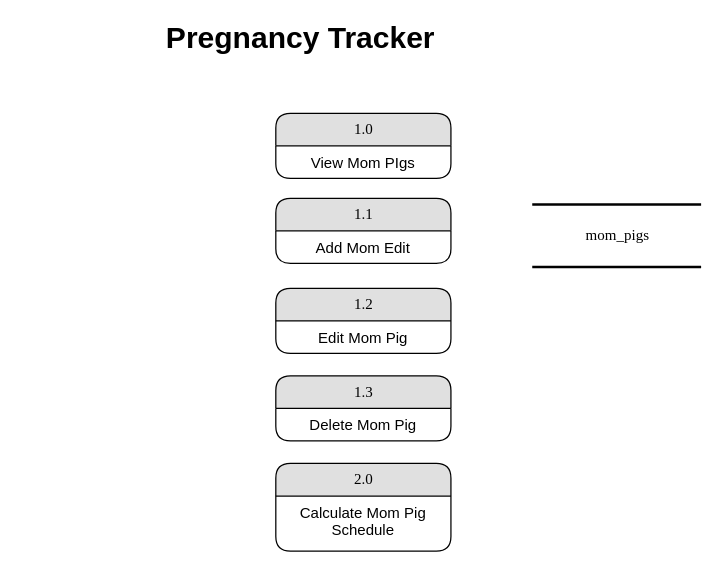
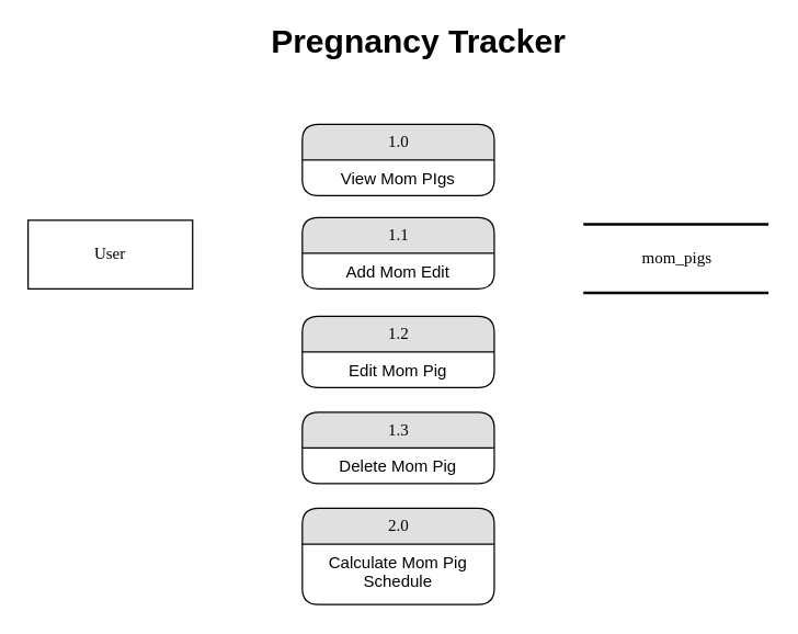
  <mxCell id="0" />
  <mxCell id="1" parent="0" />
+ <mxCell id="2" value="User" style="whiteSpace=wrap;html=1;rounded=0;shadow=0;comic=0;labelBackgroundColor=none;strokeWidth=1;fontFamily=Verdana;fontSize=12;align=center;" vertex="1" parent="1"><mxGeometry x="20" y="160" width="120" height="50" as="geometry" /></mxCell>
  <mxCell id="3" value="mom_pigs" style="html=1;rounded=0;shadow=0;comic=0;labelBackgroundColor=none;strokeWidth=2;fontFamily=Verdana;fontSize=12;align=center;shape=mxgraph.ios7ui.horLines;" vertex="1" parent="1"><mxGeometry x="425" y="163" width="135" height="50" as="geometry" /></mxCell>
  <mxCell id="4" value="1.1" style="swimlane;html=1;fontStyle=0;childLayout=stackLayout;horizontal=1;startSize=26;fillColor=#e0e0e0;horizontalStack=0;resizeParent=1;resizeLast=0;collapsible=1;marginBottom=0;swimlaneFillColor=#ffffff;align=center;rounded=1;shadow=0;comic=0;labelBackgroundColor=none;strokeWidth=1;fontFamily=Verdana;fontSize=12" vertex="1" parent="1"><mxGeometry x="220" y="158" width="140" height="52" as="geometry" /></mxCell>
  <mxCell id="5" value="Add Mom Edit" style="text;html=1;strokeColor=none;fillColor=none;spacingLeft=4;spacingRight=4;whiteSpace=wrap;overflow=hidden;rotatable=0;points=[[0,0.5],[1,0.5]];portConstraint=eastwest;align=center;" vertex="1" parent="4"><mxGeometry y="26" width="140" height="26" as="geometry" /></mxCell>
  <mxCell id="6" value="1.2" style="swimlane;html=1;fontStyle=0;childLayout=stackLayout;horizontal=1;startSize=26;fillColor=#e0e0e0;horizontalStack=0;resizeParent=1;resizeLast=0;collapsible=1;marginBottom=0;swimlaneFillColor=#ffffff;align=center;rounded=1;shadow=0;comic=0;labelBackgroundColor=none;strokeWidth=1;fontFamily=Verdana;fontSize=12" vertex="1" parent="1"><mxGeometry x="220" y="230" width="140" height="52" as="geometry" /></mxCell>
  <mxCell id="7" value="Edit Mom Pig" style="text;html=1;strokeColor=none;fillColor=none;spacingLeft=4;spacingRight=4;whiteSpace=wrap;overflow=hidden;rotatable=0;points=[[0,0.5],[1,0.5]];portConstraint=eastwest;align=center;" vertex="1" parent="6"><mxGeometry y="26" width="140" height="26" as="geometry" /></mxCell>
  <mxCell id="8" value="2.0" style="swimlane;html=1;fontStyle=0;childLayout=stackLayout;horizontal=1;startSize=26;fillColor=#e0e0e0;horizontalStack=0;resizeParent=1;resizeLast=0;collapsible=1;marginBottom=0;swimlaneFillColor=#ffffff;align=center;rounded=1;shadow=0;comic=0;labelBackgroundColor=none;strokeWidth=1;fontFamily=Verdana;fontSize=12" vertex="1" parent="1"><mxGeometry x="220" y="370" width="140" height="70" as="geometry" /></mxCell>
  <mxCell id="9" value="Calculate Mom Pig Schedule" style="text;html=1;strokeColor=none;fillColor=none;spacingLeft=4;spacingRight=4;whiteSpace=wrap;overflow=hidden;rotatable=0;points=[[0,0.5],[1,0.5]];portConstraint=eastwest;align=center;" vertex="1" parent="8"><mxGeometry y="26" width="140" height="44" as="geometry" /></mxCell>
  <mxCell id="10" value="1.3" style="swimlane;html=1;fontStyle=0;childLayout=stackLayout;horizontal=1;startSize=26;fillColor=#e0e0e0;horizontalStack=0;resizeParent=1;resizeLast=0;collapsible=1;marginBottom=0;swimlaneFillColor=#ffffff;align=center;rounded=1;shadow=0;comic=0;labelBackgroundColor=none;strokeWidth=1;fontFamily=Verdana;fontSize=12" vertex="1" parent="1"><mxGeometry x="220" y="300" width="140" height="52" as="geometry" /></mxCell>
  <mxCell id="11" value="Delete Mom Pig" style="text;html=1;strokeColor=none;fillColor=none;spacingLeft=4;spacingRight=4;whiteSpace=wrap;overflow=hidden;rotatable=0;points=[[0,0.5],[1,0.5]];portConstraint=eastwest;align=center;" vertex="1" parent="10"><mxGeometry y="26" width="140" height="26" as="geometry" /></mxCell>
  <mxCell id="12" value="1.0" style="swimlane;html=1;fontStyle=0;childLayout=stackLayout;horizontal=1;startSize=26;fillColor=#e0e0e0;horizontalStack=0;resizeParent=1;resizeLast=0;collapsible=1;marginBottom=0;swimlaneFillColor=#ffffff;align=center;rounded=1;shadow=0;comic=0;labelBackgroundColor=none;strokeWidth=1;fontFamily=Verdana;fontSize=12" vertex="1" parent="1"><mxGeometry x="220" y="90" width="140" height="52" as="geometry" /></mxCell>
  <mxCell id="13" value="View Mom PIgs" style="text;html=1;strokeColor=none;fillColor=none;spacingLeft=4;spacingRight=4;whiteSpace=wrap;overflow=hidden;rotatable=0;points=[[0,0.5],[1,0.5]];portConstraint=eastwest;align=center;" vertex="1" parent="12"><mxGeometry y="26" width="140" height="26" as="geometry" /></mxCell>
- <mxCell id="14" value="&lt;b&gt;&lt;font style=&quot;font-size: 24px;&quot;&gt;Pregnancy Tracker&lt;/font&gt;&lt;/b&gt;" style="text;html=1;strokeColor=none;fillColor=none;align=center;verticalAlign=middle;whiteSpace=wrap;rounded=0;" vertex="1" parent="1"><mxGeometry x="125" y="20" width="230" height="20" as="geometry" /></mxCell>
+ <mxCell id="14" value="&lt;b&gt;&lt;font style=&quot;font-size: 24px;&quot;&gt;Pregnancy Tracker&lt;/font&gt;&lt;/b&gt;" style="text;html=1;strokeColor=none;fillColor=none;align=center;verticalAlign=middle;whiteSpace=wrap;rounded=0;" vertex="1" parent="1"><mxGeometry x="190" y="20" width="230" height="20" as="geometry" /></mxCell>
